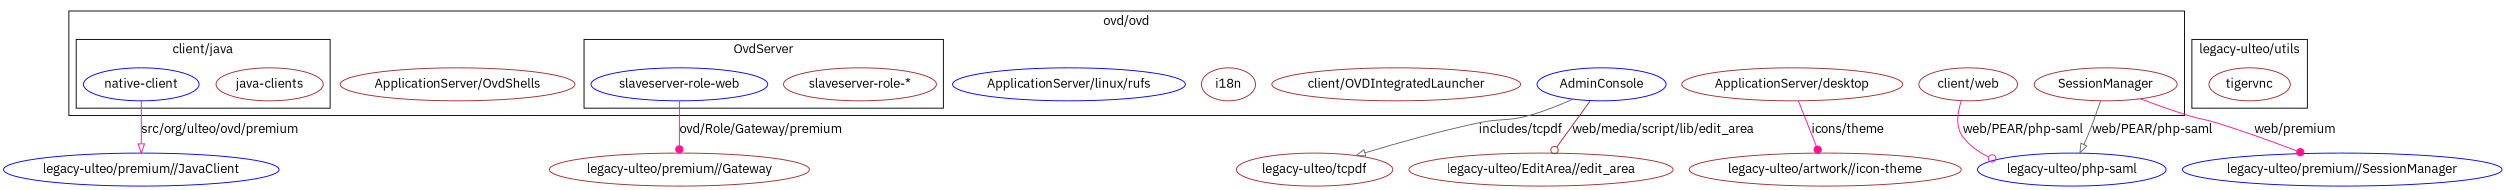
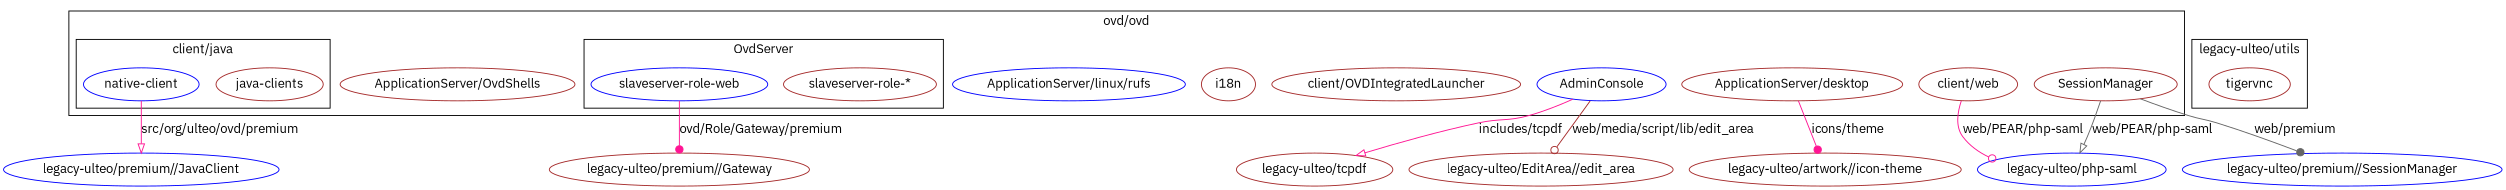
  digraph {
    fontname="IBM Plex Sans"
    node [color=brown fontname="IBM Plex Sans"]
    edge [arrowhead=onormal color=deeppink fontname="IBM Plex Sans"]
    "java-clients"
    "native-client" [color=blue]
    "slaveserver-role-*"
    "slaveserver-role-web" [color=blue]
    AdminConsole [color=blue]
    "ApplicationServer/desktop"
    "client/OVDIntegratedLauncher"
    i18n
    "ApplicationServer/linux/rufs" [color=blue]
    SessionManager
    "ApplicationServer/OvdShells"
    "client/web"
    tigervnc
    "legacy-ulteo/premium//JavaClient" [color=blue]
    "legacy-ulteo/premium//Gateway"
    "legacy-ulteo/tcpdf"
    "legacy-ulteo/EditArea//edit_area"
    "legacy-ulteo/artwork//icon-theme"
    "legacy-ulteo/php-saml" [color=blue]
    "legacy-ulteo/premium//SessionManager" [color=blue]
    subgraph cluster_1 {
      label="ovd/ovd"
      AdminConsole
      "ApplicationServer/desktop"
      "client/OVDIntegratedLauncher"
      i18n
      "ApplicationServer/linux/rufs"
      SessionManager
      "ApplicationServer/OvdShells"
      "client/web"
      subgraph cluster_2 {
        label="client/java"
        "java-clients"
        "native-client"
      }
      subgraph cluster_3 {
        label=OvdServer
        "slaveserver-role-*"
        "slaveserver-role-web"
      }
    }
    subgraph cluster_4 {
      label="legacy-ulteo/utils"
      tigervnc
    }
    "native-client" -> "legacy-ulteo/premium//JavaClient" [label="src/org/ulteo/ovd/premium"]
    "slaveserver-role-web" -> "legacy-ulteo/premium//Gateway" [arrowhead=dot label="ovd/Role/Gateway/premium"]
-   AdminConsole -> "legacy-ulteo/tcpdf" [color=gray40 label="includes/tcpdf"]
+   AdminConsole -> "legacy-ulteo/tcpdf" [label="includes/tcpdf"]
    AdminConsole -> "legacy-ulteo/EditArea//edit_area" [arrowhead=odot color=brown label="web/media/script/lib/edit_area"]
    "ApplicationServer/desktop" -> "legacy-ulteo/artwork//icon-theme" [arrowhead=dot label="icons/theme"]
    SessionManager -> "legacy-ulteo/php-saml" [color=gray40 label="web/PEAR/php-saml"]
-   SessionManager -> "legacy-ulteo/premium//SessionManager" [arrowhead=dot label="web/premium"]
+   SessionManager -> "legacy-ulteo/premium//SessionManager" [arrowhead=dot color=gray40 label="web/premium"]
    "client/web" -> "legacy-ulteo/php-saml" [arrowhead=odot label="web/PEAR/php-saml"]
  }
